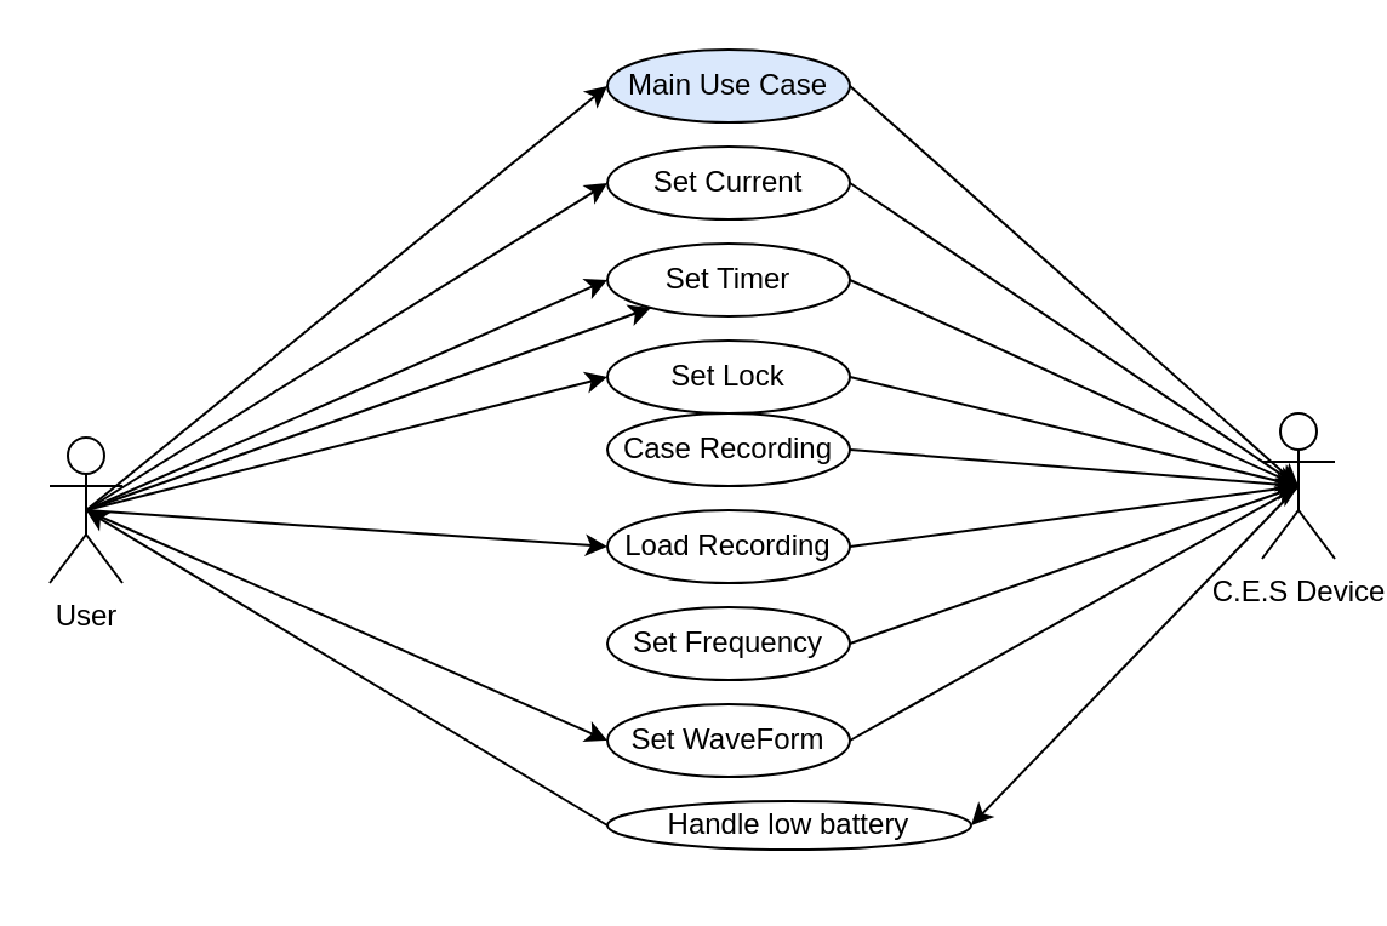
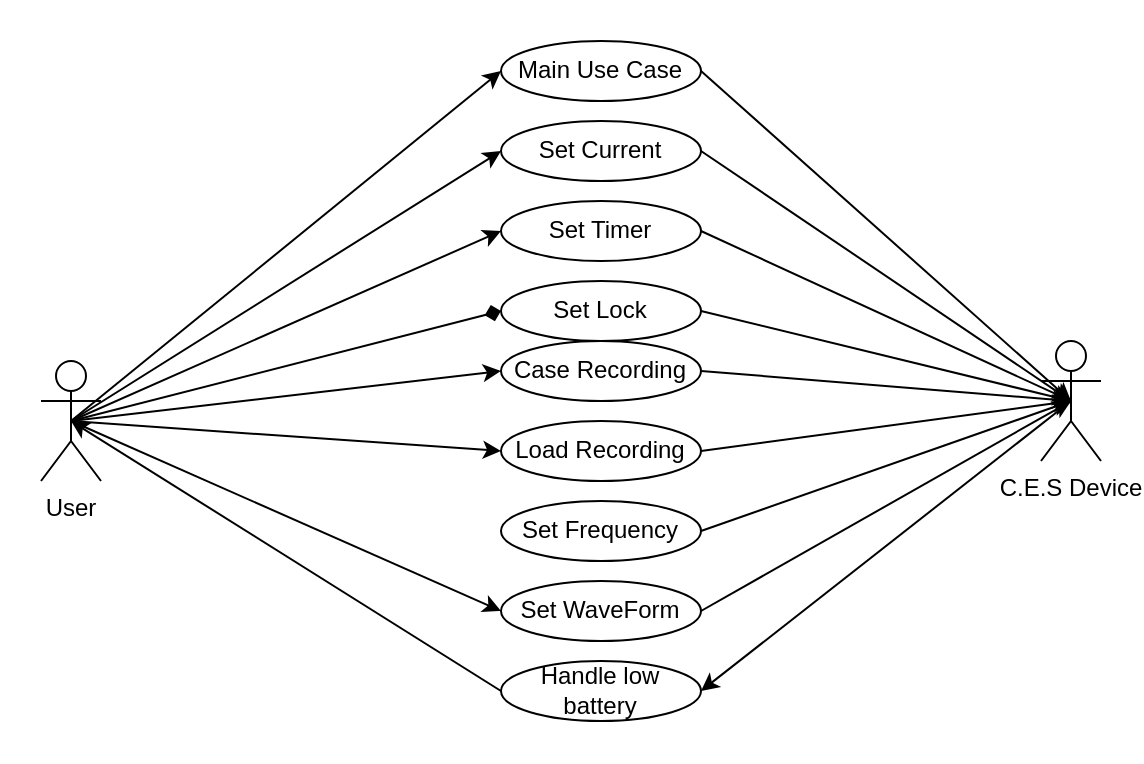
  <mxCell id="0" />
  <mxCell id="1" parent="0" />
  <mxCell id="2" value="Set Current" style="ellipse;whiteSpace=wrap;html=1;" parent="1" vertex="1"><mxGeometry x="250" y="60" width="100" height="30" as="geometry" /></mxCell>
  <mxCell id="3" style="rounded=0;orthogonalLoop=1;jettySize=auto;html=1;entryX=0.5;entryY=0.5;entryDx=0;entryDy=0;entryPerimeter=0;exitX=1;exitY=0.5;exitDx=0;exitDy=0;" parent="1" source="2" target="4" edge="1"><mxGeometry relative="1" as="geometry" /></mxCell>
  <mxCell id="4" value="C.E.S Device" style="shape=umlActor;verticalLabelPosition=bottom;verticalAlign=top;html=1;outlineConnect=0;" parent="1" vertex="1"><mxGeometry x="520" y="170" width="30" height="60" as="geometry" /></mxCell>
  <mxCell id="5" style="edgeStyle=none;rounded=0;orthogonalLoop=1;jettySize=auto;html=1;exitX=0.5;exitY=0.5;exitDx=0;exitDy=0;exitPerimeter=0;entryX=0;entryY=0.5;entryDx=0;entryDy=0;" parent="1" source="11" target="2" edge="1"><mxGeometry relative="1" as="geometry" /></mxCell>
- <mxCell id="6" style="edgeStyle=none;rounded=0;orthogonalLoop=1;jettySize=auto;html=1;exitX=0.5;exitY=0.5;exitDx=0;exitDy=0;exitPerimeter=0;entryX=0;entryY=0.5;entryDx=0;entryDy=0;" parent="1" source="11" target="13" edge="1"><mxGeometry relative="1" as="geometry" /></mxCell>
- <mxCell id="7" style="edgeStyle=none;rounded=0;orthogonalLoop=1;jettySize=auto;html=1;exitX=0.5;exitY=0.5;exitDx=0;exitDy=0;exitPerimeter=0;" parent="1" source="11" target="24" edge="1"><mxGeometry relative="1" as="geometry" /></mxCell>
+ <mxCell id="6" style="edgeStyle=none;rounded=0;orthogonalLoop=1;jettySize=auto;html=1;exitX=0.5;exitY=0.5;exitDx=0;exitDy=0;exitPerimeter=0;entryX=0;entryY=0.5;entryDx=0;entryDy=0;endArrow=diamond;" parent="1" source="11" target="13" edge="1"><mxGeometry relative="1" as="geometry" /></mxCell>
+ <mxCell id="7" style="edgeStyle=none;rounded=0;orthogonalLoop=1;jettySize=auto;html=1;exitX=0.5;exitY=0.5;exitDx=0;exitDy=0;exitPerimeter=0;entryX=0;entryY=0.5;entryDx=0;entryDy=0;" parent="1" source="11" target="15" edge="1"><mxGeometry relative="1" as="geometry" /></mxCell>
  <mxCell id="8" style="edgeStyle=none;rounded=0;orthogonalLoop=1;jettySize=auto;html=1;exitX=0.5;exitY=0.5;exitDx=0;exitDy=0;exitPerimeter=0;entryX=0;entryY=0.5;entryDx=0;entryDy=0;" parent="1" source="11" target="17" edge="1"><mxGeometry relative="1" as="geometry" /></mxCell>
  <mxCell id="9" style="edgeStyle=none;rounded=0;orthogonalLoop=1;jettySize=auto;html=1;exitX=0.5;exitY=0.5;exitDx=0;exitDy=0;exitPerimeter=0;entryX=0;entryY=0.5;entryDx=0;entryDy=0;" parent="1" source="11" target="21" edge="1"><mxGeometry relative="1" as="geometry" /></mxCell>
  <mxCell id="10" style="edgeStyle=none;rounded=0;orthogonalLoop=1;jettySize=auto;html=1;exitX=0;exitY=0.5;exitDx=0;exitDy=0;entryX=0.5;entryY=0.5;entryDx=0;entryDy=0;entryPerimeter=0;" parent="1" source="23" target="11" edge="1"><mxGeometry relative="1" as="geometry" /></mxCell>
  <mxCell id="11" value="User&lt;br&gt;" style="shape=umlActor;verticalLabelPosition=bottom;verticalAlign=top;html=1;outlineConnect=0;" parent="1" vertex="1"><mxGeometry x="20" y="180" width="30" height="60" as="geometry" /></mxCell>
  <mxCell id="12" style="edgeStyle=none;rounded=0;orthogonalLoop=1;jettySize=auto;html=1;exitX=1;exitY=0.5;exitDx=0;exitDy=0;entryX=0.5;entryY=0.5;entryDx=0;entryDy=0;entryPerimeter=0;" parent="1" source="13" target="4" edge="1"><mxGeometry relative="1" as="geometry" /></mxCell>
  <mxCell id="13" value="Set Lock" style="ellipse;whiteSpace=wrap;html=1;" parent="1" vertex="1"><mxGeometry x="250" y="140" width="100" height="30" as="geometry" /></mxCell>
  <mxCell id="14" style="edgeStyle=none;rounded=0;orthogonalLoop=1;jettySize=auto;html=1;exitX=1;exitY=0.5;exitDx=0;exitDy=0;entryX=0.5;entryY=0.5;entryDx=0;entryDy=0;entryPerimeter=0;" parent="1" source="15" target="4" edge="1"><mxGeometry relative="1" as="geometry" /></mxCell>
  <mxCell id="15" value="Case Recording" style="ellipse;whiteSpace=wrap;html=1;" parent="1" vertex="1"><mxGeometry x="250" y="170" width="100" height="30" as="geometry" /></mxCell>
  <mxCell id="16" style="edgeStyle=none;rounded=0;orthogonalLoop=1;jettySize=auto;html=1;exitX=1;exitY=0.5;exitDx=0;exitDy=0;entryX=0.5;entryY=0.5;entryDx=0;entryDy=0;entryPerimeter=0;" parent="1" source="17" target="4" edge="1"><mxGeometry relative="1" as="geometry" /></mxCell>
  <mxCell id="17" value="Load Recording" style="ellipse;whiteSpace=wrap;html=1;" parent="1" vertex="1"><mxGeometry x="250" y="210" width="100" height="30" as="geometry" /></mxCell>
  <mxCell id="18" style="edgeStyle=none;rounded=0;orthogonalLoop=1;jettySize=auto;html=1;exitX=1;exitY=0.5;exitDx=0;exitDy=0;entryX=0.5;entryY=0.5;entryDx=0;entryDy=0;entryPerimeter=0;" parent="1" source="19" target="4" edge="1"><mxGeometry relative="1" as="geometry" /></mxCell>
  <mxCell id="19" value="Set Frequency" style="ellipse;whiteSpace=wrap;html=1;" parent="1" vertex="1"><mxGeometry x="250" y="250" width="100" height="30" as="geometry" /></mxCell>
  <mxCell id="20" style="edgeStyle=none;rounded=0;orthogonalLoop=1;jettySize=auto;html=1;exitX=1;exitY=0.5;exitDx=0;exitDy=0;entryX=0.5;entryY=0.5;entryDx=0;entryDy=0;entryPerimeter=0;" parent="1" source="21" target="4" edge="1"><mxGeometry relative="1" as="geometry" /></mxCell>
  <mxCell id="21" value="Set WaveForm" style="ellipse;whiteSpace=wrap;html=1;" parent="1" vertex="1"><mxGeometry x="250" y="290" width="100" height="30" as="geometry" /></mxCell>
  <mxCell id="22" style="edgeStyle=none;rounded=0;orthogonalLoop=1;jettySize=auto;html=1;exitX=0.5;exitY=0.5;exitDx=0;exitDy=0;entryX=1;entryY=0.5;entryDx=0;entryDy=0;exitPerimeter=0;" parent="1" source="4" target="23" edge="1"><mxGeometry relative="1" as="geometry" /></mxCell>
- <mxCell id="23" value="Handle low battery" style="ellipse;whiteSpace=wrap;html=1;" parent="1" vertex="1"><mxGeometry x="250" y="330" width="150" height="20" as="geometry" /></mxCell>
+ <mxCell id="23" value="Handle low battery" style="ellipse;whiteSpace=wrap;html=1;" parent="1" vertex="1"><mxGeometry x="250" y="330" width="100" height="30" as="geometry" /></mxCell>
  <mxCell id="24" value="Set Timer" style="ellipse;whiteSpace=wrap;html=1;" vertex="1" parent="1"><mxGeometry x="250" y="100" width="100" height="30" as="geometry" /></mxCell>
  <mxCell id="25" style="edgeStyle=none;rounded=0;orthogonalLoop=1;jettySize=auto;html=1;exitX=0.5;exitY=0.5;exitDx=0;exitDy=0;exitPerimeter=0;entryX=0;entryY=0.5;entryDx=0;entryDy=0;" edge="1" parent="1" target="24"><mxGeometry relative="1" as="geometry"><mxPoint x="35" y="210" as="sourcePoint" /><mxPoint x="250" y="155" as="targetPoint" /></mxGeometry></mxCell>
  <mxCell id="26" style="edgeStyle=none;rounded=0;orthogonalLoop=1;jettySize=auto;html=1;exitX=1;exitY=0.5;exitDx=0;exitDy=0;entryX=0.5;entryY=0.5;entryDx=0;entryDy=0;entryPerimeter=0;" edge="1" parent="1" source="24"><mxGeometry relative="1" as="geometry"><mxPoint x="350" y="155" as="sourcePoint" /><mxPoint x="535" y="200" as="targetPoint" /></mxGeometry></mxCell>
- <mxCell id="27" value="Main Use Case" style="ellipse;whiteSpace=wrap;html=1;fillColor=#dae8fc;" vertex="1" parent="1"><mxGeometry x="250" y="20" width="100" height="30" as="geometry" /></mxCell>
+ <mxCell id="27" value="Main Use Case" style="ellipse;whiteSpace=wrap;html=1;" vertex="1" parent="1"><mxGeometry x="250" y="20" width="100" height="30" as="geometry" /></mxCell>
  <mxCell id="28" style="edgeStyle=none;rounded=0;orthogonalLoop=1;jettySize=auto;html=1;exitX=0.5;exitY=0.5;exitDx=0;exitDy=0;exitPerimeter=0;entryX=0;entryY=0.5;entryDx=0;entryDy=0;" edge="1" parent="1" target="27"><mxGeometry relative="1" as="geometry"><mxPoint x="35" y="210" as="sourcePoint" /><mxPoint x="250" y="75" as="targetPoint" /></mxGeometry></mxCell>
  <mxCell id="29" style="rounded=0;orthogonalLoop=1;jettySize=auto;html=1;entryX=0.5;entryY=0.5;entryDx=0;entryDy=0;entryPerimeter=0;exitX=1;exitY=0.5;exitDx=0;exitDy=0;" edge="1" parent="1" source="27"><mxGeometry relative="1" as="geometry"><mxPoint x="350" y="75" as="sourcePoint" /><mxPoint x="535" y="200" as="targetPoint" /></mxGeometry></mxCell>
